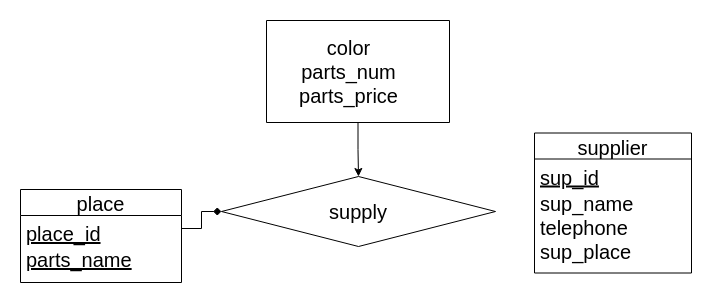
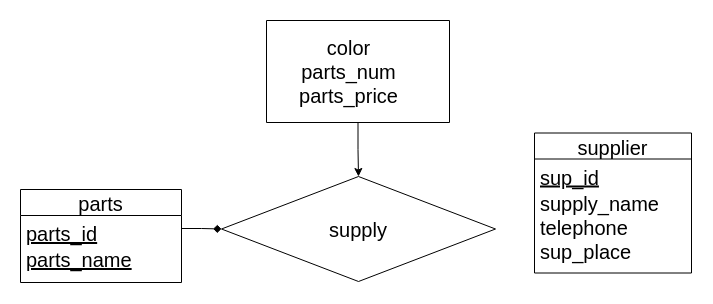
  <mxCell id="0" />
  <mxCell id="1" parent="0" />
- <mxCell id="2" value="place" style="swimlane;fontStyle=0;childLayout=stackLayout;horizontal=1;startSize=26;horizontalStack=0;resizeParent=1;resizeParentMax=0;resizeLast=0;collapsible=1;marginBottom=0;fontSize=20;" vertex="1" parent="1"><mxGeometry x="20" y="189" width="161" height="93" as="geometry" /></mxCell>
- <mxCell id="3" value="place_id" style="text;strokeColor=none;fillColor=none;align=left;verticalAlign=top;spacingLeft=4;spacingRight=4;overflow=hidden;rotatable=0;points=[[0,0.5],[1,0.5]];portConstraint=eastwest;fontSize=20;fontStyle=4" vertex="1" parent="2"><mxGeometry y="26" width="161" height="26" as="geometry" /></mxCell>
+ <mxCell id="2" value="parts" style="swimlane;fontStyle=0;childLayout=stackLayout;horizontal=1;startSize=26;horizontalStack=0;resizeParent=1;resizeParentMax=0;resizeLast=0;collapsible=1;marginBottom=0;fontSize=20;" vertex="1" parent="1"><mxGeometry x="20" y="189" width="161" height="93" as="geometry" /></mxCell>
+ <mxCell id="3" value="parts_id" style="text;strokeColor=none;fillColor=none;align=left;verticalAlign=top;spacingLeft=4;spacingRight=4;overflow=hidden;rotatable=0;points=[[0,0.5],[1,0.5]];portConstraint=eastwest;fontSize=20;fontStyle=4" vertex="1" parent="2"><mxGeometry y="26" width="161" height="26" as="geometry" /></mxCell>
  <mxCell id="4" value="parts_name" style="text;strokeColor=none;fillColor=none;align=left;verticalAlign=top;spacingLeft=4;spacingRight=4;overflow=hidden;rotatable=0;points=[[0,0.5],[1,0.5]];portConstraint=eastwest;fontSize=20;fontStyle=4" vertex="1" parent="2"><mxGeometry y="52" width="161" height="41" as="geometry" /></mxCell>
  <mxCell id="5" value="supplier" style="swimlane;fontStyle=0;childLayout=stackLayout;horizontal=1;startSize=26;horizontalStack=0;resizeParent=1;resizeParentMax=0;resizeLast=0;collapsible=1;marginBottom=0;fontSize=20;" vertex="1" parent="1"><mxGeometry x="534" y="132.5" width="157" height="140" as="geometry"><mxRectangle x="650" y="518" width="72" height="28" as="alternateBounds" /></mxGeometry></mxCell>
  <mxCell id="6" value="sup_id" style="text;strokeColor=none;fillColor=none;align=left;verticalAlign=top;spacingLeft=4;spacingRight=4;overflow=hidden;rotatable=0;points=[[0,0.5],[1,0.5]];portConstraint=eastwest;fontSize=20;fontStyle=4" vertex="1" parent="5"><mxGeometry y="26" width="157" height="26" as="geometry" /></mxCell>
- <mxCell id="7" value="sup_name&#10;telephone&#10;sup_place" style="text;strokeColor=none;fillColor=none;align=left;verticalAlign=top;spacingLeft=4;spacingRight=4;overflow=hidden;rotatable=0;points=[[0,0.5],[1,0.5]];portConstraint=eastwest;fontSize=20;" vertex="1" parent="5"><mxGeometry y="52" width="157" height="88" as="geometry" /></mxCell>
- <mxCell id="8" value="supply" style="rhombus;whiteSpace=wrap;html=1;fontSize=20;" vertex="1" parent="1"><mxGeometry x="221" y="176" width="274" height="70" as="geometry" /></mxCell>
+ <mxCell id="7" value="supply_name&#10;telephone&#10;sup_place" style="text;strokeColor=none;fillColor=none;align=left;verticalAlign=top;spacingLeft=4;spacingRight=4;overflow=hidden;rotatable=0;points=[[0,0.5],[1,0.5]];portConstraint=eastwest;fontSize=20;" vertex="1" parent="5"><mxGeometry y="52" width="157" height="88" as="geometry" /></mxCell>
+ <mxCell id="8" value="supply" style="rhombus;whiteSpace=wrap;html=1;fontSize=20;" vertex="1" parent="1"><mxGeometry x="221" y="176" width="274" height="105" as="geometry" /></mxCell>
  <mxCell id="9" style="edgeStyle=orthogonalEdgeStyle;rounded=0;orthogonalLoop=1;jettySize=auto;html=1;exitX=0.5;exitY=1;exitDx=0;exitDy=0;entryX=0.5;entryY=0;entryDx=0;entryDy=0;fontSize=20;" edge="1" parent="1" source="10" target="8"><mxGeometry relative="1" as="geometry" /></mxCell>
  <mxCell id="10" value="" style="swimlane;startSize=0;fontSize=20;" vertex="1" parent="1"><mxGeometry x="266" y="20" width="183" height="102" as="geometry" /></mxCell>
  <mxCell id="11" value="color&lt;br&gt;parts_num&lt;br&gt;parts_price" style="text;html=1;align=center;verticalAlign=middle;resizable=0;points=[];autosize=1;strokeColor=none;fontSize=20;" vertex="1" parent="10"><mxGeometry x="27" y="13" width="109" height="76" as="geometry" /></mxCell>
  <mxCell id="12" style="edgeStyle=orthogonalEdgeStyle;rounded=0;orthogonalLoop=1;jettySize=auto;html=1;exitX=1;exitY=0.5;exitDx=0;exitDy=0;entryX=0;entryY=0.5;entryDx=0;entryDy=0;fontSize=20;endArrow=diamond;" edge="1" parent="1" source="3" target="8"><mxGeometry relative="1" as="geometry" /></mxCell>
